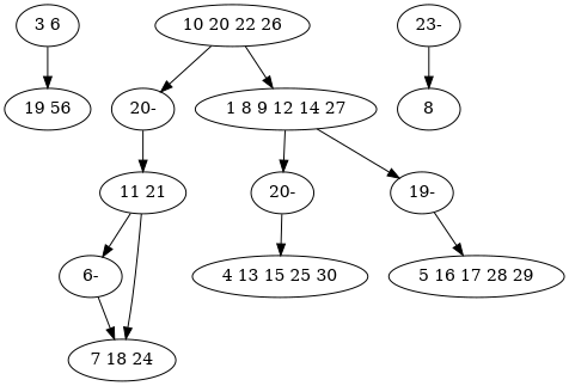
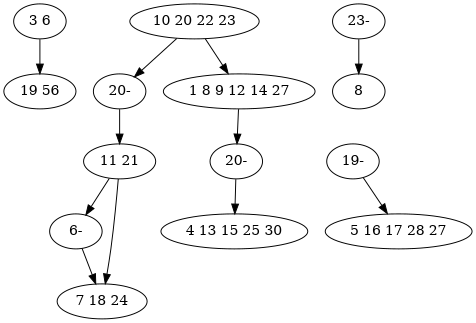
  digraph {
    n1 [label="3 6"]
    n2 [label="19 56"]
-   n3 [label="10 20 22 26"]
+   n3 [label="10 20 22 23"]
    n4 [label="20-"]
    n5 [label="1 8 9 12 14 27"]
    n6 [label="11 21"]
    n7 [label="20-"]
    n8 [label="19-"]
    n9 [label="6-"]
    n10 [label="7 18 24"]
    n11 [label="4 13 15 25 30"]
-   n12 [label="5 16 17 28 29"]
+   n12 [label="5 16 17 28 27"]
    n13 [label="23-"]
    n14 [label=8]
    n1 -> n2
    n3 -> n4
    n3 -> n5
    n4 -> n6
    n5 -> n7
-   n5 -> n8
    n6 -> n9
    n6 -> n10
    n7 -> n11
    n8 -> n12
    n9 -> n10
    n13 -> n14
  }
